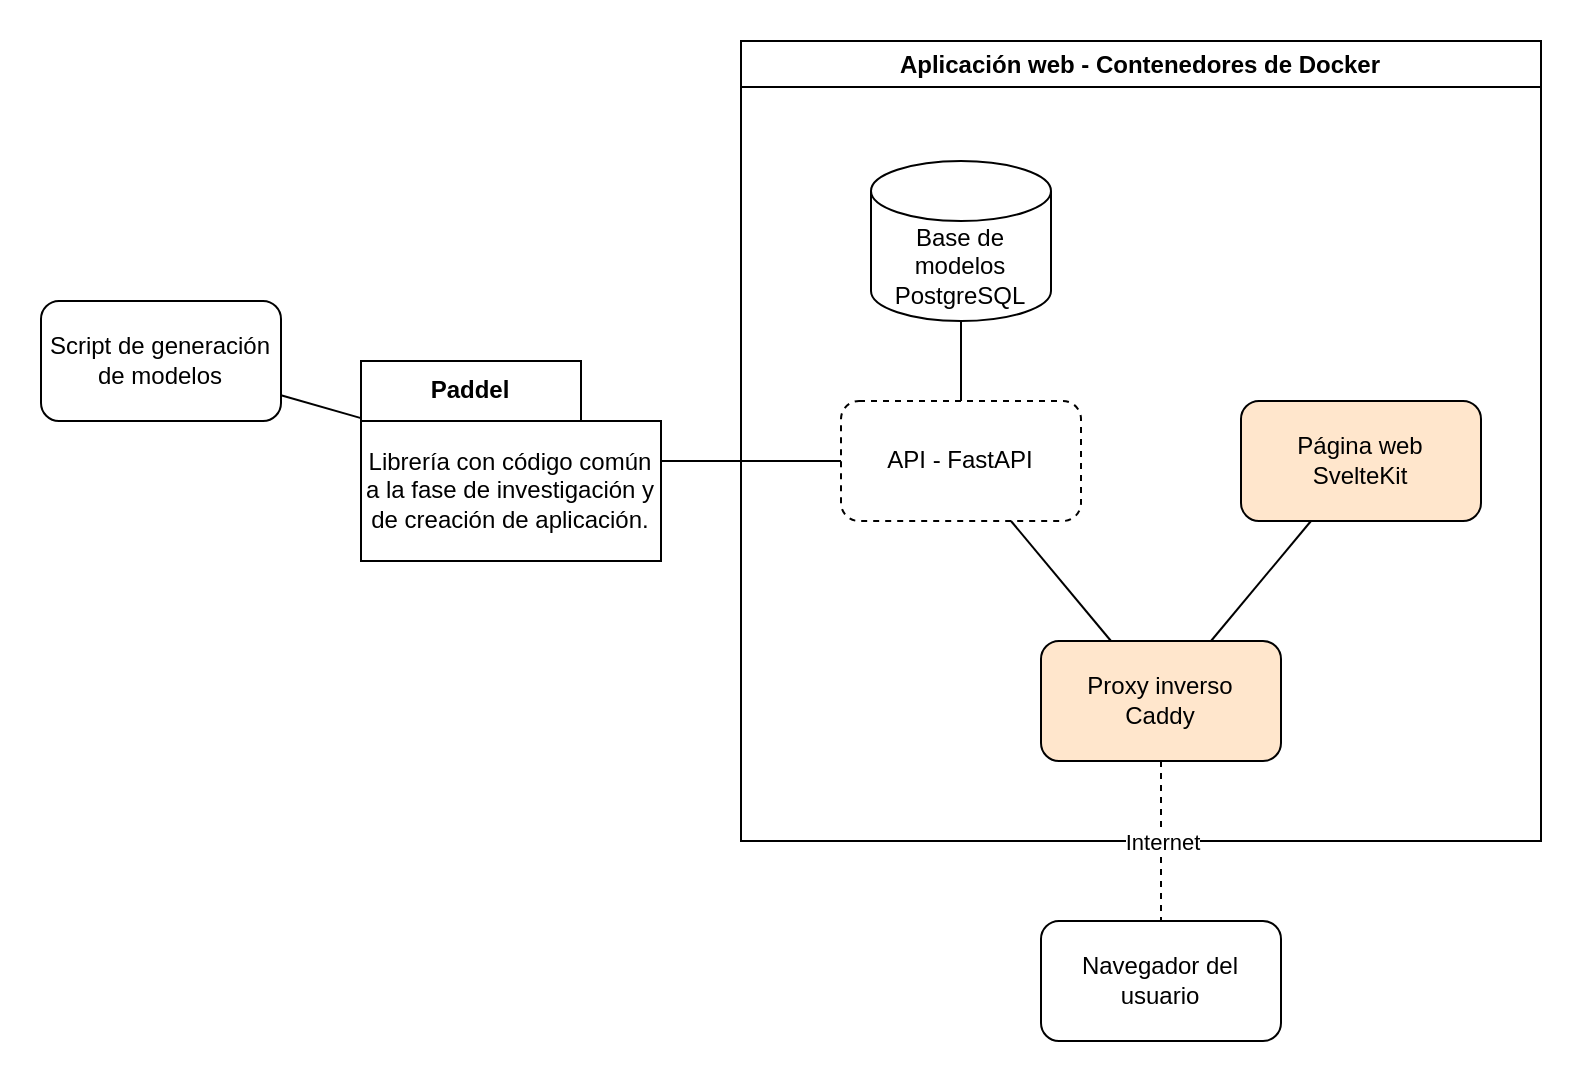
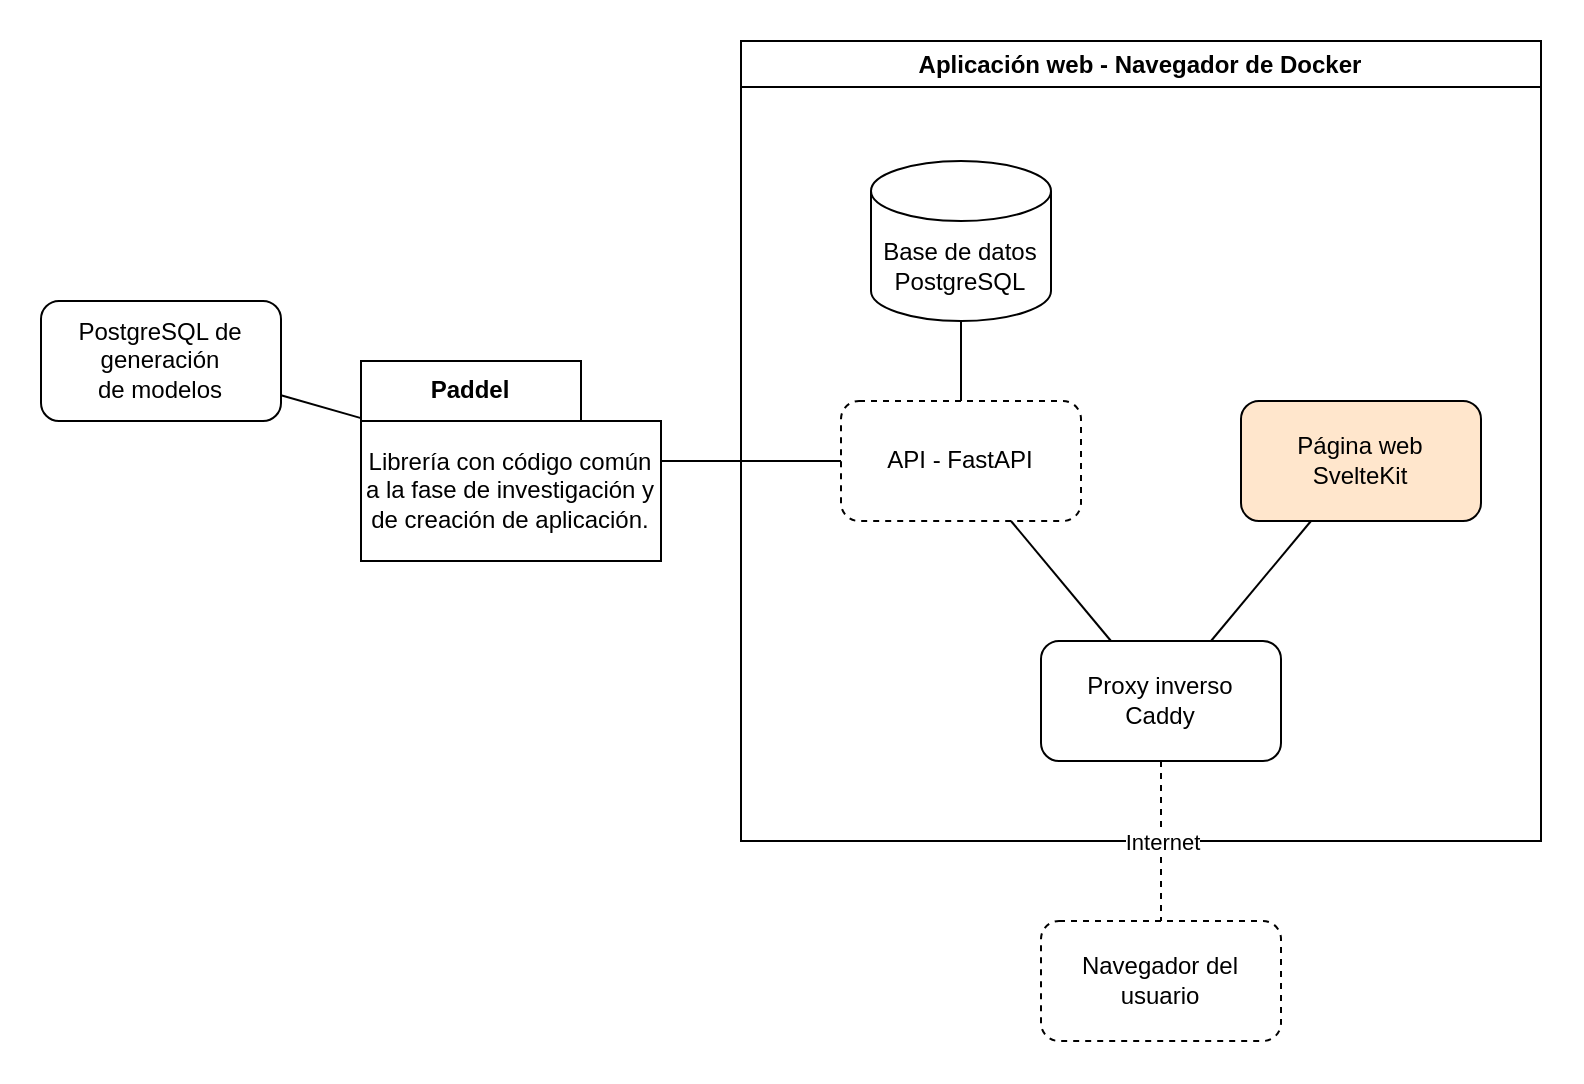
  <mxCell id="0" />
  <mxCell id="1" parent="0" />
  <mxCell id="2" value="Paddel" style="shape=folder;fontStyle=1;tabWidth=110;tabHeight=30;tabPosition=left;html=1;boundedLbl=1;labelInHeader=1;container=1;collapsible=0;whiteSpace=wrap;" vertex="1" parent="1"><mxGeometry x="180" y="180" width="150" height="100" as="geometry" /></mxCell>
  <mxCell id="3" value="Librería con código común a la fase de investigación y de creación de aplicación." style="html=1;strokeColor=none;resizeWidth=1;resizeHeight=1;fillColor=none;part=1;connectable=0;allowArrows=0;deletable=0;whiteSpace=wrap;" vertex="1" parent="2"><mxGeometry width="150" height="70" relative="1" as="geometry"><mxPoint y="30" as="offset" /></mxGeometry></mxCell>
- <mxCell id="4" value="Aplicación web - Contenedores de Docker" style="swimlane;" vertex="1" parent="1"><mxGeometry x="370" y="20" width="400" height="400" as="geometry" /></mxCell>
+ <mxCell id="4" value="Aplicación web - Navegador de Docker" style="swimlane;" vertex="1" parent="1"><mxGeometry x="370" y="20" width="400" height="400" as="geometry" /></mxCell>
  <mxCell id="5" value="API - FastAPI" style="rounded=1;whiteSpace=wrap;html=1;dashed=1;" vertex="1" parent="4"><mxGeometry x="50" y="180" width="120" height="60" as="geometry" /></mxCell>
- <mxCell id="6" value="&lt;div&gt;Base de modelos&lt;br&gt;&lt;/div&gt;&lt;div&gt;PostgreSQL&lt;br&gt;&lt;/div&gt;" style="shape=cylinder3;whiteSpace=wrap;html=1;boundedLbl=1;backgroundOutline=1;size=15;" vertex="1" parent="4"><mxGeometry x="65" y="60" width="90" height="80" as="geometry" /></mxCell>
+ <mxCell id="6" value="&lt;div&gt;Base de datos&lt;br&gt;&lt;/div&gt;&lt;div&gt;PostgreSQL&lt;br&gt;&lt;/div&gt;" style="shape=cylinder3;whiteSpace=wrap;html=1;boundedLbl=1;backgroundOutline=1;size=15;" vertex="1" parent="4"><mxGeometry x="65" y="60" width="90" height="80" as="geometry" /></mxCell>
  <mxCell id="7" value="" style="endArrow=none;html=1;rounded=0;" edge="1" parent="4" source="5" target="6"><mxGeometry width="50" height="50" relative="1" as="geometry"><mxPoint x="80" y="460" as="sourcePoint" /><mxPoint x="130" y="410" as="targetPoint" /></mxGeometry></mxCell>
- <mxCell id="8" value="&lt;div&gt;Proxy inverso&lt;/div&gt;&lt;div&gt;Caddy&lt;br&gt;&lt;/div&gt;" style="rounded=1;whiteSpace=wrap;html=1;fillColor=#ffe6cc;" vertex="1" parent="4"><mxGeometry x="150" y="300" width="120" height="60" as="geometry" /></mxCell>
+ <mxCell id="8" value="&lt;div&gt;Proxy inverso&lt;/div&gt;&lt;div&gt;Caddy&lt;br&gt;&lt;/div&gt;" style="rounded=1;whiteSpace=wrap;html=1;" vertex="1" parent="4"><mxGeometry x="150" y="300" width="120" height="60" as="geometry" /></mxCell>
  <mxCell id="9" value="" style="endArrow=none;html=1;rounded=0;" edge="1" parent="4" source="8" target="5"><mxGeometry width="50" height="50" relative="1" as="geometry"><mxPoint x="-240" y="430" as="sourcePoint" /><mxPoint x="-190" y="380" as="targetPoint" /></mxGeometry></mxCell>
  <mxCell id="10" value="&lt;div&gt;Página web&lt;/div&gt;&lt;div&gt;SvelteKit&lt;br&gt;&lt;/div&gt;" style="rounded=1;whiteSpace=wrap;html=1;fillColor=#ffe6cc;" vertex="1" parent="4"><mxGeometry x="250" y="180" width="120" height="60" as="geometry" /></mxCell>
  <mxCell id="11" value="" style="endArrow=none;html=1;rounded=0;" edge="1" parent="4" source="10" target="8"><mxGeometry width="50" height="50" relative="1" as="geometry"><mxPoint x="80" y="430" as="sourcePoint" /><mxPoint x="130" y="380" as="targetPoint" /></mxGeometry></mxCell>
  <mxCell id="12" value="" style="endArrow=none;html=1;rounded=0;" edge="1" parent="1" source="2" target="5"><mxGeometry width="50" height="50" relative="1" as="geometry"><mxPoint x="490" y="480" as="sourcePoint" /><mxPoint x="540" y="430" as="targetPoint" /></mxGeometry></mxCell>
  <mxCell id="13" value="" style="endArrow=none;dashed=1;html=1;rounded=0;" edge="1" parent="1" source="8" target="15"><mxGeometry relative="1" as="geometry"><mxPoint x="590" y="480" as="sourcePoint" /><mxPoint x="580" y="500" as="targetPoint" /></mxGeometry></mxCell>
  <mxCell id="14" value="&lt;div&gt;Internet&lt;/div&gt;" style="edgeLabel;resizable=0;html=1;align=center;verticalAlign=middle;" connectable="0" vertex="1" parent="13"><mxGeometry relative="1" as="geometry" /></mxCell>
- <mxCell id="15" value="&lt;div&gt;Navegador del usuario&lt;/div&gt;" style="rounded=1;whiteSpace=wrap;html=1;" vertex="1" parent="1"><mxGeometry x="520" y="460" width="120" height="60" as="geometry" /></mxCell>
- <mxCell id="16" value="&lt;div&gt;Script de generación&lt;/div&gt;&lt;div&gt;de modelos&lt;br&gt;&lt;/div&gt;" style="rounded=1;whiteSpace=wrap;html=1;" vertex="1" parent="1"><mxGeometry x="20" y="150" width="120" height="60" as="geometry" /></mxCell>
+ <mxCell id="15" value="&lt;div&gt;Navegador del usuario&lt;/div&gt;" style="rounded=1;whiteSpace=wrap;html=1;dashed=1;" vertex="1" parent="1"><mxGeometry x="520" y="460" width="120" height="60" as="geometry" /></mxCell>
+ <mxCell id="16" value="&lt;div&gt;PostgreSQL de generación&lt;/div&gt;&lt;div&gt;de modelos&lt;br&gt;&lt;/div&gt;" style="rounded=1;whiteSpace=wrap;html=1;" vertex="1" parent="1"><mxGeometry x="20" y="150" width="120" height="60" as="geometry" /></mxCell>
  <mxCell id="17" value="" style="endArrow=none;html=1;rounded=0;" edge="1" parent="1" source="2" target="16"><mxGeometry width="50" height="50" relative="1" as="geometry"><mxPoint x="-40" y="270" as="sourcePoint" /><mxPoint x="10" y="220" as="targetPoint" /></mxGeometry></mxCell>
